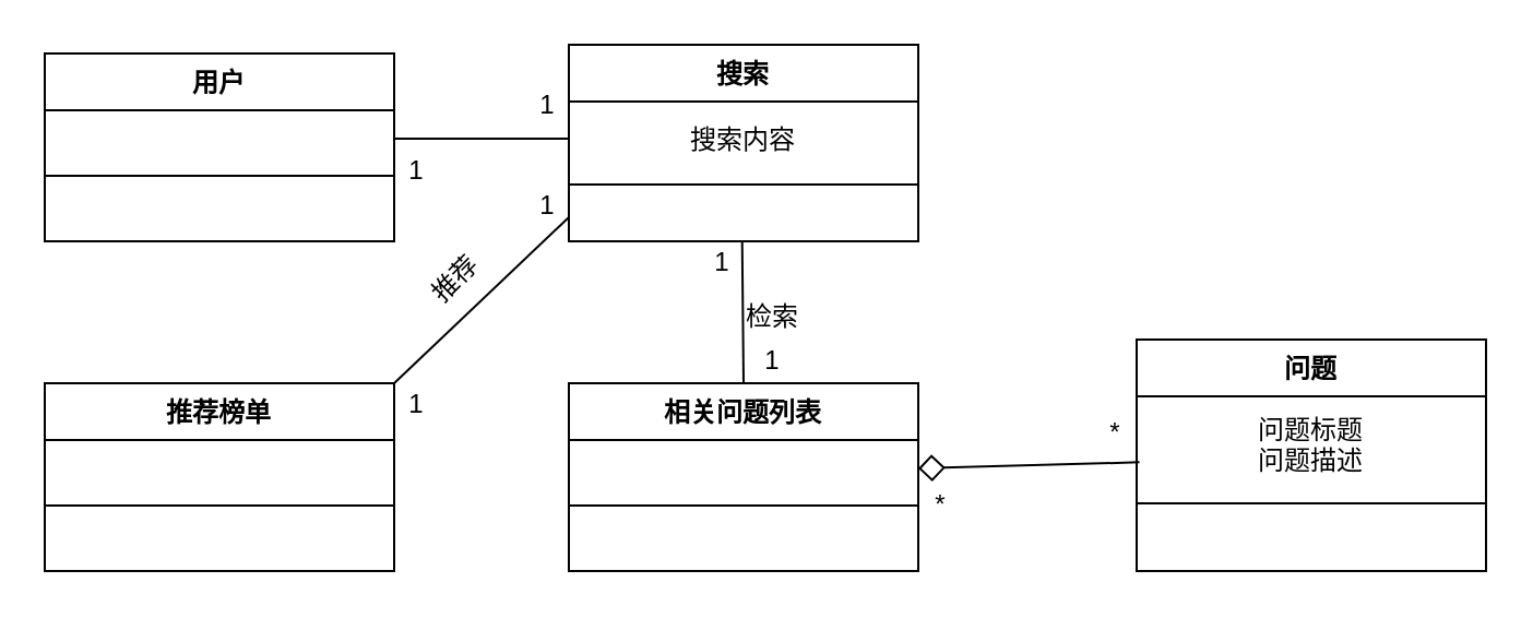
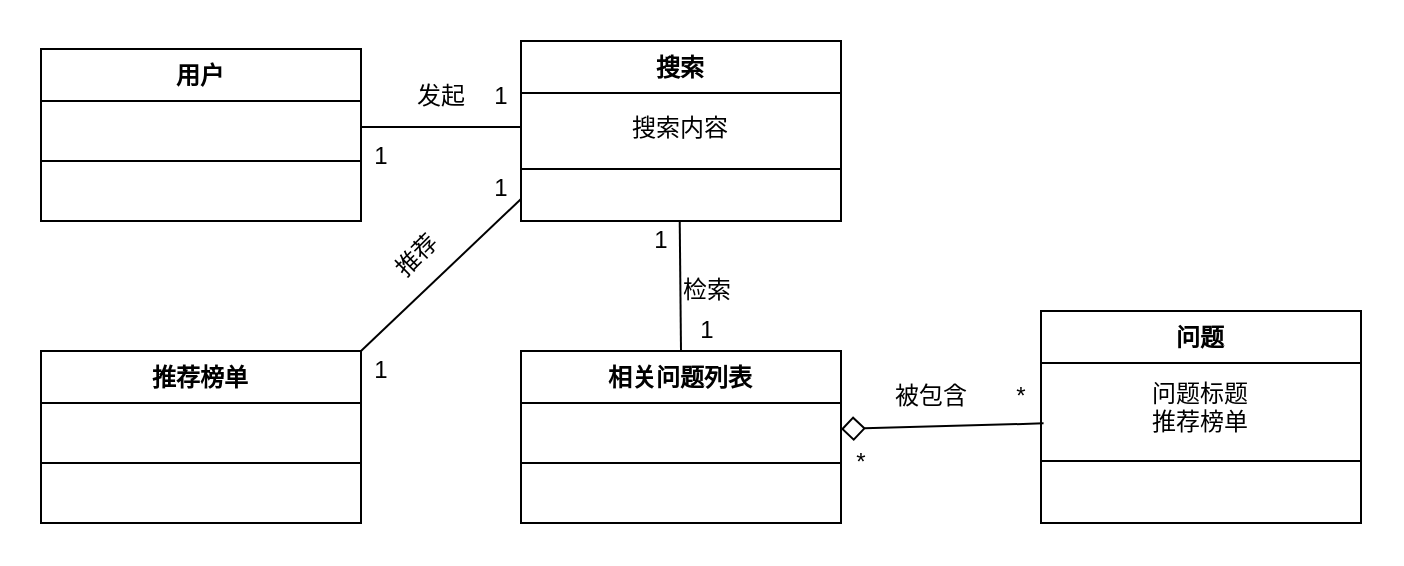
  <mxCell id="0" />
  <mxCell id="1" parent="0" />
  <mxCell id="2" value="1" style="text;html=1;align=center;verticalAlign=middle;resizable=0;points=[];autosize=1;" vertex="1" parent="1"><mxGeometry x="343" y="155" width="20" height="20" as="geometry" /></mxCell>
  <mxCell id="3" value="" style="edgeStyle=none;rounded=0;orthogonalLoop=1;jettySize=auto;html=1;endArrow=diamond;endFill=0;endSize=10;targetPerimeterSpacing=0;entryX=1;entryY=0.5;entryDx=0;entryDy=0;exitX=0.008;exitY=0.686;exitDx=0;exitDy=0;exitPerimeter=0;" edge="1" parent="1" source="35" target="26"><mxGeometry relative="1" as="geometry"><mxPoint x="518" y="214" as="sourcePoint" /></mxGeometry></mxCell>
+ <mxCell id="4" value="被包含" style="text;html=1;align=center;verticalAlign=middle;resizable=0;points=[];autosize=1;" vertex="1" parent="1"><mxGeometry x="440" y="188" width="50" height="20" as="geometry" /></mxCell>
  <mxCell id="5" value="*" style="text;html=1;align=center;verticalAlign=middle;resizable=0;points=[];autosize=1;" vertex="1" parent="1"><mxGeometry x="420" y="221" width="20" height="20" as="geometry" /></mxCell>
  <mxCell id="6" value="*" style="text;html=1;align=center;verticalAlign=middle;resizable=0;points=[];autosize=1;" vertex="1" parent="1"><mxGeometry x="500" y="188" width="20" height="20" as="geometry" /></mxCell>
+ <mxCell id="7" value="发起" style="text;html=1;align=center;verticalAlign=middle;resizable=0;points=[];autosize=1;" vertex="1" parent="1"><mxGeometry x="200" y="38" width="40" height="20" as="geometry" /></mxCell>
  <mxCell id="8" value="1" style="text;html=1;align=center;verticalAlign=middle;resizable=0;points=[];autosize=1;" vertex="1" parent="1"><mxGeometry x="180" y="68" width="20" height="20" as="geometry" /></mxCell>
  <mxCell id="9" value="1" style="text;html=1;align=center;verticalAlign=middle;resizable=0;points=[];autosize=1;" vertex="1" parent="1"><mxGeometry x="240" y="38" width="20" height="20" as="geometry" /></mxCell>
  <mxCell id="10" value="1" style="text;html=1;align=center;verticalAlign=middle;resizable=0;points=[];autosize=1;" vertex="1" parent="1"><mxGeometry x="320" y="110" width="20" height="20" as="geometry" /></mxCell>
  <mxCell id="11" value="1" style="text;html=1;align=center;verticalAlign=middle;resizable=0;points=[];autosize=1;" vertex="1" parent="1"><mxGeometry x="180" y="175" width="20" height="20" as="geometry" /></mxCell>
  <mxCell id="12" value="1" style="text;html=1;align=center;verticalAlign=middle;resizable=0;points=[];autosize=1;" vertex="1" parent="1"><mxGeometry x="240" y="84" width="20" height="20" as="geometry" /></mxCell>
  <mxCell id="13" value="推荐" style="text;html=1;align=center;verticalAlign=middle;resizable=0;points=[];autosize=1;rotation=-45;" vertex="1" parent="1"><mxGeometry x="188" y="118" width="40" height="20" as="geometry" /></mxCell>
  <mxCell id="14" value="用户" style="swimlane;fontStyle=1;align=center;verticalAlign=top;childLayout=stackLayout;horizontal=1;startSize=26;horizontalStack=0;resizeParent=1;resizeParentMax=0;resizeLast=0;collapsible=1;marginBottom=0;" vertex="1" parent="1"><mxGeometry x="20" y="24" width="160" height="86" as="geometry" /></mxCell>
  <mxCell id="15" value=" " style="text;strokeColor=none;fillColor=none;align=left;verticalAlign=top;spacingLeft=4;spacingRight=4;overflow=hidden;rotatable=0;points=[[0,0.5],[1,0.5]];portConstraint=eastwest;" vertex="1" parent="14"><mxGeometry y="26" width="160" height="26" as="geometry" /></mxCell>
  <mxCell id="16" value="" style="line;strokeWidth=1;fillColor=none;align=left;verticalAlign=middle;spacingTop=-1;spacingLeft=3;spacingRight=3;rotatable=0;labelPosition=right;points=[];portConstraint=eastwest;" vertex="1" parent="14"><mxGeometry y="52" width="160" height="8" as="geometry" /></mxCell>
  <mxCell id="17" value=" " style="text;strokeColor=none;fillColor=none;align=left;verticalAlign=top;spacingLeft=4;spacingRight=4;overflow=hidden;rotatable=0;points=[[0,0.5],[1,0.5]];portConstraint=eastwest;" vertex="1" parent="14"><mxGeometry y="60" width="160" height="26" as="geometry" /></mxCell>
  <mxCell id="18" style="edgeStyle=orthogonalEdgeStyle;rounded=0;orthogonalLoop=1;jettySize=auto;html=1;exitX=1;exitY=0.5;exitDx=0;exitDy=0;entryX=0;entryY=0.5;entryDx=0;entryDy=0;endArrow=none;endFill=0;" edge="1" parent="1" source="15" target="20"><mxGeometry relative="1" as="geometry" /></mxCell>
  <mxCell id="19" value="搜索" style="swimlane;fontStyle=1;align=center;verticalAlign=top;childLayout=stackLayout;horizontal=1;startSize=26;horizontalStack=0;resizeParent=1;resizeParentMax=0;resizeLast=0;collapsible=1;marginBottom=0;" vertex="1" parent="1"><mxGeometry x="260" y="20" width="160" height="90" as="geometry" /></mxCell>
  <mxCell id="20" value="搜索内容" style="text;strokeColor=none;fillColor=none;align=center;verticalAlign=middle;spacingLeft=4;spacingRight=4;overflow=hidden;rotatable=0;points=[[0,0.5],[1,0.5]];portConstraint=eastwest;" vertex="1" parent="19"><mxGeometry y="26" width="160" height="34" as="geometry" /></mxCell>
  <mxCell id="21" value="" style="line;strokeWidth=1;fillColor=none;align=left;verticalAlign=middle;spacingTop=-1;spacingLeft=3;spacingRight=3;rotatable=0;labelPosition=right;points=[];portConstraint=eastwest;" vertex="1" parent="19"><mxGeometry y="60" width="160" height="8" as="geometry" /></mxCell>
  <mxCell id="22" value=" " style="text;strokeColor=none;fillColor=none;align=left;verticalAlign=top;spacingLeft=4;spacingRight=4;overflow=hidden;rotatable=0;points=[[0,0.5],[1,0.5]];portConstraint=eastwest;" vertex="1" parent="19"><mxGeometry y="68" width="160" height="22" as="geometry" /></mxCell>
  <mxCell id="23" style="edgeStyle=none;rounded=0;orthogonalLoop=1;jettySize=auto;html=1;exitX=0.5;exitY=0;exitDx=0;exitDy=0;entryX=0.496;entryY=0.992;entryDx=0;entryDy=0;entryPerimeter=0;endArrow=none;endFill=0;" edge="1" parent="1" source="25" target="22"><mxGeometry relative="1" as="geometry" /></mxCell>
  <mxCell id="24" value="检索" style="text;html=1;align=center;verticalAlign=middle;resizable=0;points=[];labelBackgroundColor=#ffffff;horizontal=1;" vertex="1" connectable="0" parent="23"><mxGeometry x="0.066" y="-9" relative="1" as="geometry"><mxPoint x="4.34" y="4.09" as="offset" /></mxGeometry></mxCell>
  <mxCell id="25" value="相关问题列表" style="swimlane;fontStyle=1;align=center;verticalAlign=top;childLayout=stackLayout;horizontal=1;startSize=26;horizontalStack=0;resizeParent=1;resizeParentMax=0;resizeLast=0;collapsible=1;marginBottom=0;" vertex="1" parent="1"><mxGeometry x="260" y="175" width="160" height="86" as="geometry" /></mxCell>
  <mxCell id="26" value=" " style="text;strokeColor=none;fillColor=none;align=left;verticalAlign=top;spacingLeft=4;spacingRight=4;overflow=hidden;rotatable=0;points=[[0,0.5],[1,0.5]];portConstraint=eastwest;" vertex="1" parent="25"><mxGeometry y="26" width="160" height="26" as="geometry" /></mxCell>
  <mxCell id="27" value="" style="line;strokeWidth=1;fillColor=none;align=left;verticalAlign=middle;spacingTop=-1;spacingLeft=3;spacingRight=3;rotatable=0;labelPosition=right;points=[];portConstraint=eastwest;" vertex="1" parent="25"><mxGeometry y="52" width="160" height="8" as="geometry" /></mxCell>
  <mxCell id="28" value=" " style="text;strokeColor=none;fillColor=none;align=left;verticalAlign=top;spacingLeft=4;spacingRight=4;overflow=hidden;rotatable=0;points=[[0,0.5],[1,0.5]];portConstraint=eastwest;" vertex="1" parent="25"><mxGeometry y="60" width="160" height="26" as="geometry" /></mxCell>
  <mxCell id="29" style="rounded=0;orthogonalLoop=1;jettySize=auto;html=1;exitX=1;exitY=0;exitDx=0;exitDy=0;entryX=0;entryY=0.5;entryDx=0;entryDy=0;endArrow=none;endFill=0;" edge="1" parent="1" source="30" target="22"><mxGeometry relative="1" as="geometry" /></mxCell>
  <mxCell id="30" value="推荐榜单" style="swimlane;fontStyle=1;align=center;verticalAlign=top;childLayout=stackLayout;horizontal=1;startSize=26;horizontalStack=0;resizeParent=1;resizeParentMax=0;resizeLast=0;collapsible=1;marginBottom=0;" vertex="1" parent="1"><mxGeometry x="20" y="175" width="160" height="86" as="geometry" /></mxCell>
  <mxCell id="31" value=" " style="text;strokeColor=none;fillColor=none;align=center;verticalAlign=middle;spacingLeft=4;spacingRight=4;overflow=hidden;rotatable=0;points=[[0,0.5],[1,0.5]];portConstraint=eastwest;" vertex="1" parent="30"><mxGeometry y="26" width="160" height="26" as="geometry" /></mxCell>
  <mxCell id="32" value="" style="line;strokeWidth=1;fillColor=none;align=left;verticalAlign=middle;spacingTop=-1;spacingLeft=3;spacingRight=3;rotatable=0;labelPosition=right;points=[];portConstraint=eastwest;" vertex="1" parent="30"><mxGeometry y="52" width="160" height="8" as="geometry" /></mxCell>
  <mxCell id="33" value=" " style="text;strokeColor=none;fillColor=none;align=left;verticalAlign=top;spacingLeft=4;spacingRight=4;overflow=hidden;rotatable=0;points=[[0,0.5],[1,0.5]];portConstraint=eastwest;" vertex="1" parent="30"><mxGeometry y="60" width="160" height="26" as="geometry" /></mxCell>
  <mxCell id="34" value="问题" style="swimlane;fontStyle=1;align=center;verticalAlign=top;childLayout=stackLayout;horizontal=1;startSize=26;horizontalStack=0;resizeParent=1;resizeParentMax=0;resizeLast=0;collapsible=1;marginBottom=0;" vertex="1" parent="1"><mxGeometry x="520" y="155" width="160" height="106" as="geometry" /></mxCell>
- <mxCell id="35" value="问题标题&#10;问题描述" style="text;strokeColor=none;fillColor=none;align=center;verticalAlign=middle;spacingLeft=4;spacingRight=4;overflow=hidden;rotatable=0;points=[[0,0.5],[1,0.5]];portConstraint=eastwest;" vertex="1" parent="34"><mxGeometry y="26" width="160" height="44" as="geometry" /></mxCell>
+ <mxCell id="35" value="问题标题&#10;推荐榜单" style="text;strokeColor=none;fillColor=none;align=center;verticalAlign=middle;spacingLeft=4;spacingRight=4;overflow=hidden;rotatable=0;points=[[0,0.5],[1,0.5]];portConstraint=eastwest;" vertex="1" parent="34"><mxGeometry y="26" width="160" height="44" as="geometry" /></mxCell>
  <mxCell id="36" value="" style="line;strokeWidth=1;fillColor=none;align=left;verticalAlign=middle;spacingTop=-1;spacingLeft=3;spacingRight=3;rotatable=0;labelPosition=right;points=[];portConstraint=eastwest;" vertex="1" parent="34"><mxGeometry y="70" width="160" height="10" as="geometry" /></mxCell>
  <mxCell id="37" value=" " style="text;strokeColor=none;fillColor=none;align=left;verticalAlign=top;spacingLeft=4;spacingRight=4;overflow=hidden;rotatable=0;points=[[0,0.5],[1,0.5]];portConstraint=eastwest;" vertex="1" parent="34"><mxGeometry y="80" width="160" height="26" as="geometry" /></mxCell>
